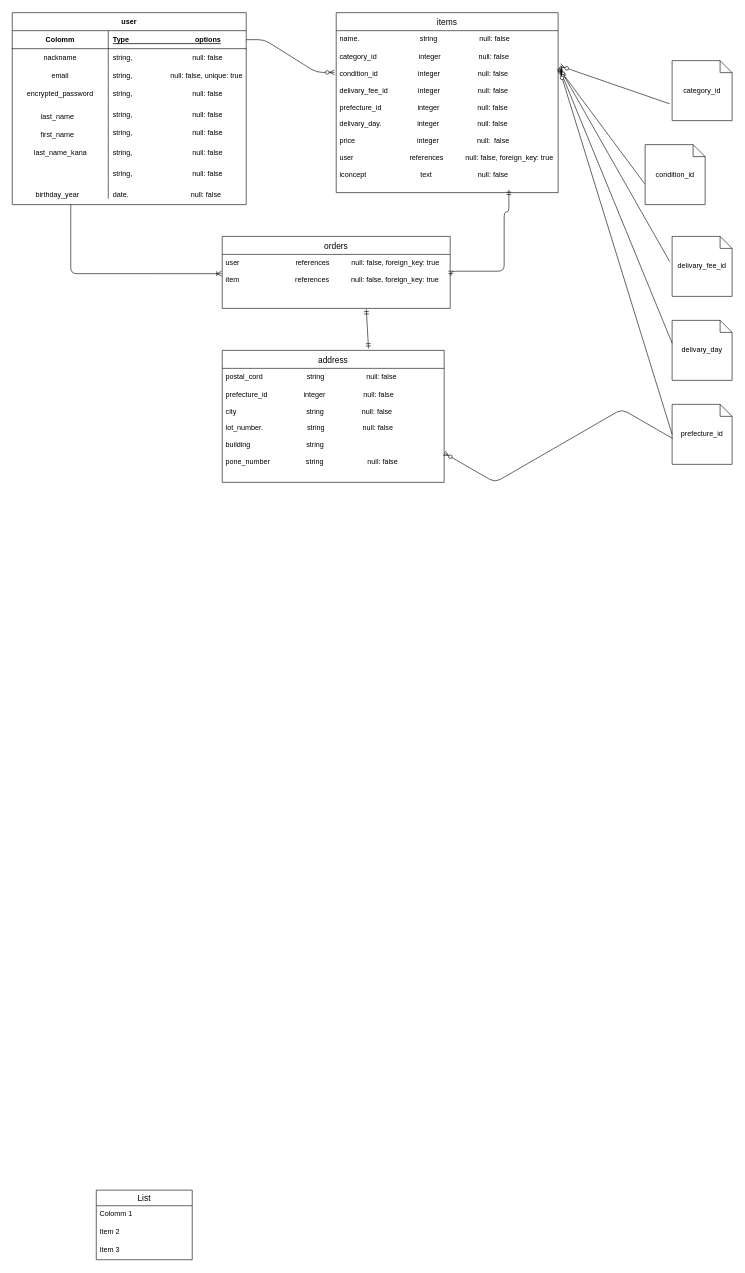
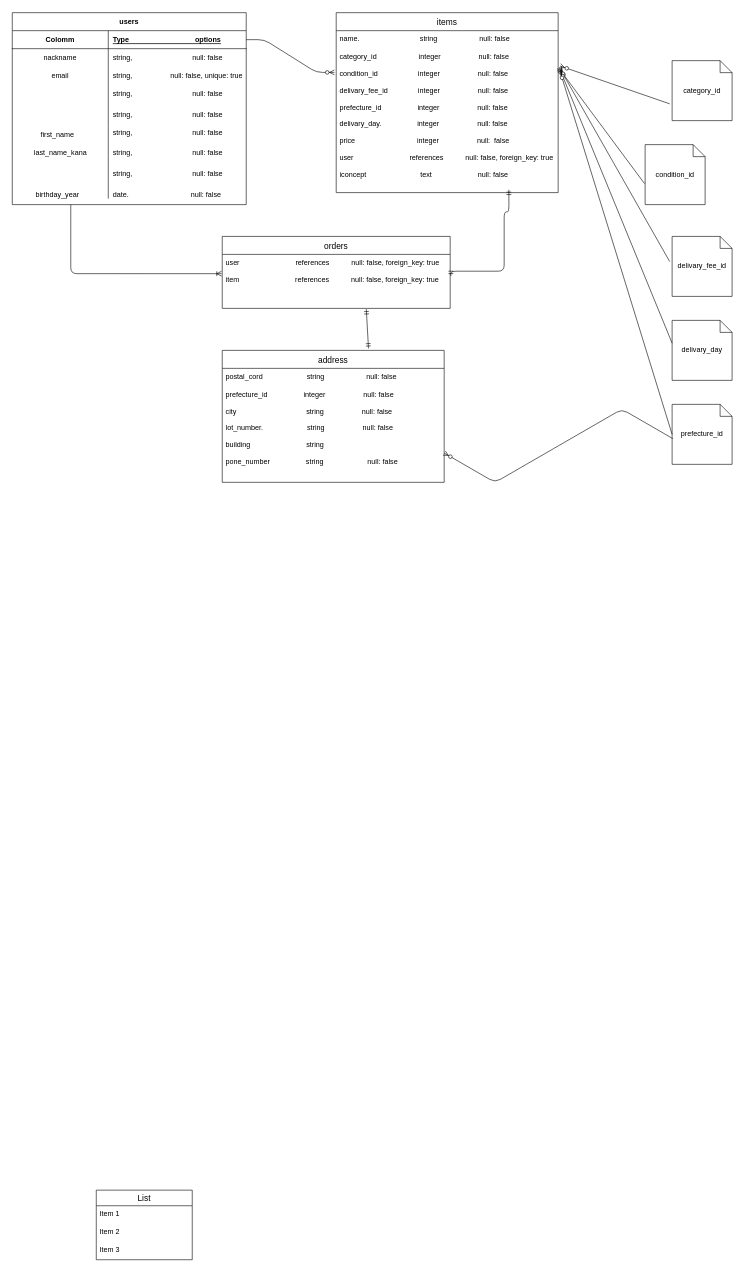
  <mxCell id="0" />
  <mxCell id="1" parent="0" />
  <mxCell id="2" value="List" style="swimlane;fontStyle=0;childLayout=stackLayout;horizontal=1;startSize=26;horizontalStack=0;resizeParent=1;resizeParentMax=0;resizeLast=0;collapsible=1;marginBottom=0;align=center;fontSize=14;" parent="1" vertex="1"><mxGeometry x="160" y="1983" width="160" height="116" as="geometry" /></mxCell>
- <mxCell id="3" value="Colomm 1" style="text;strokeColor=none;fillColor=none;spacingLeft=4;spacingRight=4;overflow=hidden;rotatable=0;points=[[0,0.5],[1,0.5]];portConstraint=eastwest;fontSize=12;" parent="2" vertex="1"><mxGeometry y="26" width="160" height="30" as="geometry" /></mxCell>
+ <mxCell id="3" value="Item 1" style="text;strokeColor=none;fillColor=none;spacingLeft=4;spacingRight=4;overflow=hidden;rotatable=0;points=[[0,0.5],[1,0.5]];portConstraint=eastwest;fontSize=12;" parent="2" vertex="1"><mxGeometry y="26" width="160" height="30" as="geometry" /></mxCell>
  <mxCell id="4" value="Item 2" style="text;strokeColor=none;fillColor=none;spacingLeft=4;spacingRight=4;overflow=hidden;rotatable=0;points=[[0,0.5],[1,0.5]];portConstraint=eastwest;fontSize=12;" parent="2" vertex="1"><mxGeometry y="56" width="160" height="30" as="geometry" /></mxCell>
  <mxCell id="5" value="Item 3" style="text;strokeColor=none;fillColor=none;spacingLeft=4;spacingRight=4;overflow=hidden;rotatable=0;points=[[0,0.5],[1,0.5]];portConstraint=eastwest;fontSize=12;" parent="2" vertex="1"><mxGeometry y="86" width="160" height="30" as="geometry" /></mxCell>
- <mxCell id="6" value="user" style="shape=table;startSize=30;container=1;collapsible=1;childLayout=tableLayout;fixedRows=1;rowLines=0;fontStyle=1;align=center;resizeLast=1;" parent="1" vertex="1"><mxGeometry x="20" y="20" width="390" height="320" as="geometry" /></mxCell>
+ <mxCell id="6" value="users" style="shape=table;startSize=30;container=1;collapsible=1;childLayout=tableLayout;fixedRows=1;rowLines=0;fontStyle=1;align=center;resizeLast=1;" parent="1" vertex="1"><mxGeometry x="20" y="20" width="390" height="320" as="geometry" /></mxCell>
  <mxCell id="7" value="" style="shape=partialRectangle;collapsible=0;dropTarget=0;pointerEvents=0;fillColor=none;top=0;left=0;bottom=1;right=0;points=[[0,0.5],[1,0.5]];portConstraint=eastwest;" parent="6" vertex="1"><mxGeometry y="30" width="390" height="30" as="geometry" /></mxCell>
  <mxCell id="8" value="Colomm" style="shape=partialRectangle;connectable=0;fillColor=none;top=0;left=0;bottom=0;right=0;fontStyle=1;overflow=hidden;" parent="7" vertex="1"><mxGeometry width="160" height="30" as="geometry" /></mxCell>
  <mxCell id="9" value="Type                                 options" style="shape=partialRectangle;connectable=0;fillColor=none;top=0;left=0;bottom=0;right=0;align=left;spacingLeft=6;fontStyle=5;overflow=hidden;" parent="7" vertex="1"><mxGeometry x="160" width="230" height="30" as="geometry" /></mxCell>
  <mxCell id="10" value="" style="shape=partialRectangle;collapsible=0;dropTarget=0;pointerEvents=0;fillColor=none;top=0;left=0;bottom=0;right=0;points=[[0,0.5],[1,0.5]];portConstraint=eastwest;" parent="6" vertex="1"><mxGeometry y="60" width="390" height="30" as="geometry" /></mxCell>
  <mxCell id="11" value="nackname" style="shape=partialRectangle;connectable=0;fillColor=none;top=0;left=0;bottom=0;right=0;editable=1;overflow=hidden;" parent="10" vertex="1"><mxGeometry width="160" height="30" as="geometry" /></mxCell>
  <mxCell id="12" value="string,                              null: false" style="shape=partialRectangle;connectable=0;fillColor=none;top=0;left=0;bottom=0;right=0;align=left;spacingLeft=6;overflow=hidden;" parent="10" vertex="1"><mxGeometry x="160" width="230" height="30" as="geometry" /></mxCell>
  <mxCell id="13" value="" style="shape=partialRectangle;collapsible=0;dropTarget=0;pointerEvents=0;fillColor=none;top=0;left=0;bottom=0;right=0;points=[[0,0.5],[1,0.5]];portConstraint=eastwest;" parent="6" vertex="1"><mxGeometry y="90" width="390" height="30" as="geometry" /></mxCell>
  <mxCell id="14" value="email" style="shape=partialRectangle;connectable=0;fillColor=none;top=0;left=0;bottom=0;right=0;editable=1;overflow=hidden;" parent="13" vertex="1"><mxGeometry width="160" height="30" as="geometry" /></mxCell>
  <mxCell id="15" value="string,                   null: false, unique: true" style="shape=partialRectangle;connectable=0;fillColor=none;top=0;left=0;bottom=0;right=0;align=left;spacingLeft=6;overflow=hidden;" parent="13" vertex="1"><mxGeometry x="160" width="230" height="30" as="geometry" /></mxCell>
  <mxCell id="16" value="" style="shape=partialRectangle;collapsible=0;dropTarget=0;pointerEvents=0;fillColor=none;top=0;left=0;bottom=0;right=0;points=[[0,0.5],[1,0.5]];portConstraint=eastwest;" parent="6" vertex="1"><mxGeometry y="120" width="390" height="30" as="geometry" /></mxCell>
- <mxCell id="17" value="encrypted_password" style="shape=partialRectangle;connectable=0;fillColor=none;top=0;left=0;bottom=0;right=0;editable=1;overflow=hidden;" parent="16" vertex="1"><mxGeometry width="160" height="30" as="geometry" /></mxCell>
  <mxCell id="18" value="string,                              null: false" style="shape=partialRectangle;connectable=0;fillColor=none;top=0;left=0;bottom=0;right=0;align=left;spacingLeft=6;overflow=hidden;" parent="16" vertex="1"><mxGeometry x="160" width="230" height="30" as="geometry" /></mxCell>
  <mxCell id="19" value="" style="shape=partialRectangle;collapsible=0;dropTarget=0;pointerEvents=0;fillColor=none;top=0;left=0;bottom=0;right=0;points=[[0,0.5],[1,0.5]];portConstraint=eastwest;" parent="6" vertex="1"><mxGeometry y="150" width="390" height="40" as="geometry" /></mxCell>
  <mxCell id="20" value="" style="shape=partialRectangle;connectable=0;fillColor=none;top=0;left=0;bottom=0;right=0;editable=1;overflow=hidden;" parent="19" vertex="1"><mxGeometry width="160" height="40" as="geometry" /></mxCell>
  <mxCell id="21" value="string,                              null: false" style="shape=partialRectangle;connectable=0;fillColor=none;top=0;left=0;bottom=0;right=0;align=left;spacingLeft=6;overflow=hidden;" parent="19" vertex="1"><mxGeometry x="160" width="230" height="40" as="geometry" /></mxCell>
  <mxCell id="22" value="" style="shape=partialRectangle;collapsible=0;dropTarget=0;pointerEvents=0;fillColor=none;top=0;left=0;bottom=0;right=0;points=[[0,0.5],[1,0.5]];portConstraint=eastwest;" parent="6" vertex="1"><mxGeometry y="190" width="390" height="20" as="geometry" /></mxCell>
  <mxCell id="23" value="" style="shape=partialRectangle;connectable=0;fillColor=none;top=0;left=0;bottom=0;right=0;editable=1;overflow=hidden;" parent="22" vertex="1"><mxGeometry width="160" height="20" as="geometry" /></mxCell>
  <mxCell id="24" value="string,                              null: false" style="shape=partialRectangle;connectable=0;fillColor=none;top=0;left=0;bottom=0;right=0;align=left;spacingLeft=6;overflow=hidden;" parent="22" vertex="1"><mxGeometry x="160" width="230" height="20" as="geometry" /></mxCell>
  <mxCell id="25" value="" style="shape=partialRectangle;collapsible=0;dropTarget=0;pointerEvents=0;fillColor=none;top=0;left=0;bottom=0;right=0;points=[[0,0.5],[1,0.5]];portConstraint=eastwest;" parent="6" vertex="1"><mxGeometry y="210" width="390" height="30" as="geometry" /></mxCell>
  <mxCell id="26" value="" style="shape=partialRectangle;connectable=0;fillColor=none;top=0;left=0;bottom=0;right=0;editable=1;overflow=hidden;" parent="25" vertex="1"><mxGeometry width="160" height="30" as="geometry" /></mxCell>
  <mxCell id="27" value="&#10;string,                              null: false" style="shape=partialRectangle;connectable=0;fillColor=none;top=0;left=0;bottom=0;right=0;align=left;spacingLeft=6;overflow=hidden;" parent="25" vertex="1"><mxGeometry x="160" width="230" height="30" as="geometry" /></mxCell>
  <mxCell id="28" value="" style="shape=partialRectangle;collapsible=0;dropTarget=0;pointerEvents=0;fillColor=none;top=0;left=0;bottom=0;right=0;points=[[0,0.5],[1,0.5]];portConstraint=eastwest;" parent="6" vertex="1"><mxGeometry y="240" width="390" height="40" as="geometry" /></mxCell>
  <mxCell id="29" value="" style="shape=partialRectangle;connectable=0;fillColor=none;top=0;left=0;bottom=0;right=0;editable=1;overflow=hidden;" parent="28" vertex="1"><mxGeometry width="160" height="40" as="geometry" /></mxCell>
  <mxCell id="30" value="&#10;string,                              null: false" style="shape=partialRectangle;connectable=0;fillColor=none;top=0;left=0;bottom=0;right=0;align=left;spacingLeft=6;overflow=hidden;" parent="28" vertex="1"><mxGeometry x="160" width="230" height="40" as="geometry" /></mxCell>
  <mxCell id="31" value="" style="shape=partialRectangle;collapsible=0;dropTarget=0;pointerEvents=0;fillColor=none;top=0;left=0;bottom=0;right=0;points=[[0,0.5],[1,0.5]];portConstraint=eastwest;" parent="6" vertex="1"><mxGeometry y="280" width="390" height="30" as="geometry" /></mxCell>
  <mxCell id="32" value="" style="shape=partialRectangle;connectable=0;fillColor=none;top=0;left=0;bottom=0;right=0;editable=1;overflow=hidden;" parent="31" vertex="1"><mxGeometry width="160" height="30" as="geometry" /></mxCell>
  <mxCell id="33" value="&#10;date.                               null: false" style="shape=partialRectangle;connectable=0;fillColor=none;top=0;left=0;bottom=0;right=0;align=left;spacingLeft=6;overflow=hidden;" parent="31" vertex="1"><mxGeometry x="160" width="230" height="30" as="geometry" /></mxCell>
- <mxCell id="34" value="last_name" style="text;html=1;align=center;verticalAlign=middle;resizable=0;points=[];autosize=1;strokeColor=none;" parent="1" vertex="1"><mxGeometry x="60" y="183" width="70" height="20" as="geometry" /></mxCell>
  <mxCell id="35" value="first_name" style="text;html=1;align=center;verticalAlign=middle;resizable=0;points=[];autosize=1;strokeColor=none;" parent="1" vertex="1"><mxGeometry x="60" y="213" width="70" height="20" as="geometry" /></mxCell>
  <mxCell id="36" value="last_name_kana" style="text;html=1;align=center;verticalAlign=middle;resizable=0;points=[];autosize=1;strokeColor=none;" parent="1" vertex="1"><mxGeometry x="50" y="243" width="100" height="20" as="geometry" /></mxCell>
  <mxCell id="37" value="birthday_year" style="text;html=1;align=center;verticalAlign=middle;resizable=0;points=[];autosize=1;strokeColor=none;" parent="1" vertex="1"><mxGeometry x="50" y="313" width="90" height="20" as="geometry" /></mxCell>
  <mxCell id="38" value="items" style="swimlane;fontStyle=0;childLayout=stackLayout;horizontal=1;startSize=30;horizontalStack=0;resizeParent=1;resizeParentMax=0;resizeLast=0;collapsible=1;marginBottom=0;align=center;fontSize=14;" parent="1" vertex="1"><mxGeometry x="560" y="20" width="370" height="300" as="geometry" /></mxCell>
  <mxCell id="39" value="name.    　　                   string                     null: false" style="text;strokeColor=none;fillColor=none;spacingLeft=4;spacingRight=4;overflow=hidden;rotatable=0;points=[[0,0.5],[1,0.5]];portConstraint=eastwest;fontSize=12;" parent="38" vertex="1"><mxGeometry y="30" width="370" height="30" as="geometry" /></mxCell>
  <mxCell id="40" value="category_id                     integer                   null: false&#10;&#10;condition_id                    integer                   null: false&#10; &#10;delivary_fee_id               integer                   null: false&#10;&#10;prefecture_id                  integer                   null: false&#10;&#10;delivary_day.                  integer                   null: false&#10;&#10;price                               integer                   null:  false&#10;&#10;user                            references           null: false, foreign_key: true&#10;&#10;iconcept                           text                       null: false" style="text;strokeColor=none;fillColor=none;spacingLeft=4;spacingRight=4;overflow=hidden;rotatable=0;points=[[0,0.5],[1,0.5]];portConstraint=eastwest;fontSize=12;" parent="38" vertex="1"><mxGeometry y="60" width="370" height="240" as="geometry" /></mxCell>
  <mxCell id="41" value="orders" style="swimlane;fontStyle=0;childLayout=stackLayout;horizontal=1;startSize=30;horizontalStack=0;resizeParent=1;resizeParentMax=0;resizeLast=0;collapsible=1;marginBottom=0;align=center;fontSize=14;" parent="1" vertex="1"><mxGeometry x="370" y="393" width="380" height="120" as="geometry" /></mxCell>
  <mxCell id="42" value="user                            references           null: false, foreign_key: true&#10;&#10;item                            references           null: false, foreign_key: true&#10;&#10;" style="text;strokeColor=none;fillColor=none;spacingLeft=4;spacingRight=4;overflow=hidden;rotatable=0;points=[[0,0.5],[1,0.5]];portConstraint=eastwest;fontSize=12;" parent="41" vertex="1"><mxGeometry y="30" width="380" height="90" as="geometry" /></mxCell>
  <mxCell id="43" value="address" style="swimlane;fontStyle=0;childLayout=stackLayout;horizontal=1;startSize=30;horizontalStack=0;resizeParent=1;resizeParentMax=0;resizeLast=0;collapsible=1;marginBottom=0;align=center;fontSize=14;" parent="1" vertex="1"><mxGeometry x="370" y="583" width="370" height="220" as="geometry" /></mxCell>
  <mxCell id="44" value="postal_cord                      string                     null: false" style="text;strokeColor=none;fillColor=none;spacingLeft=4;spacingRight=4;overflow=hidden;rotatable=0;points=[[0,0.5],[1,0.5]];portConstraint=eastwest;fontSize=12;" parent="43" vertex="1"><mxGeometry y="30" width="370" height="30" as="geometry" /></mxCell>
  <mxCell id="45" value="prefecture_id                  integer                   null: false&#10;&#10;city                                   string                   null: false&#10; &#10;lot_number.                      string                   null: false&#10;&#10;building                            string                   &#10;&#10;pone_number                  string                      null: false" style="text;strokeColor=none;fillColor=none;spacingLeft=4;spacingRight=4;overflow=hidden;rotatable=0;points=[[0,0.5],[1,0.5]];portConstraint=eastwest;fontSize=12;" parent="43" vertex="1"><mxGeometry y="60" width="370" height="160" as="geometry" /></mxCell>
  <mxCell id="46" value="&lt;span style=&quot;text-align: left&quot;&gt;category_id&lt;/span&gt;" style="shape=note;size=20;whiteSpace=wrap;html=1;" parent="1" vertex="1"><mxGeometry x="1120" y="100" width="100" height="100" as="geometry" /></mxCell>
  <mxCell id="47" value="&lt;span style=&quot;text-align: left&quot;&gt;condition_id&lt;/span&gt;" style="shape=note;size=20;whiteSpace=wrap;html=1;" parent="1" vertex="1"><mxGeometry x="1075" y="240" width="100" height="100" as="geometry" /></mxCell>
  <mxCell id="48" value="&lt;span style=&quot;text-align: left&quot;&gt;delivary_fee_id&lt;/span&gt;" style="shape=note;size=20;whiteSpace=wrap;html=1;" parent="1" vertex="1"><mxGeometry x="1120" y="393" width="100" height="100" as="geometry" /></mxCell>
  <mxCell id="49" value="&lt;span style=&quot;text-align: left&quot;&gt;prefecture_id&lt;/span&gt;" style="shape=note;size=20;whiteSpace=wrap;html=1;" parent="1" vertex="1"><mxGeometry x="1120" y="673" width="100" height="100" as="geometry" /></mxCell>
  <mxCell id="50" value="&lt;span style=&quot;text-align: left&quot;&gt;delivary_day&lt;/span&gt;" style="shape=note;size=20;whiteSpace=wrap;html=1;" parent="1" vertex="1"><mxGeometry x="1120" y="533" width="100" height="100" as="geometry" /></mxCell>
  <mxCell id="51" value="" style="fontSize=12;html=1;endArrow=ERzeroToMany;endFill=1;elbow=vertical;entryX=1.008;entryY=0.12;entryDx=0;entryDy=0;entryPerimeter=0;exitX=-0.04;exitY=0.72;exitDx=0;exitDy=0;exitPerimeter=0;" parent="1" source="46" target="40" edge="1"><mxGeometry width="100" height="100" relative="1" as="geometry"><mxPoint x="978.3" y="253" as="sourcePoint" /><mxPoint x="1078.3" y="153" as="targetPoint" /></mxGeometry></mxCell>
  <mxCell id="52" value="" style="fontSize=12;html=1;endArrow=ERzeroToMany;endFill=1;elbow=vertical;exitX=-0.01;exitY=0.65;exitDx=0;exitDy=0;exitPerimeter=0;entryX=1.005;entryY=0.14;entryDx=0;entryDy=0;entryPerimeter=0;" parent="1" source="47" target="40" edge="1"><mxGeometry width="100" height="100" relative="1" as="geometry"><mxPoint x="1040" y="323" as="sourcePoint" /><mxPoint x="950" y="103" as="targetPoint" /></mxGeometry></mxCell>
  <mxCell id="53" value="" style="fontSize=12;html=1;endArrow=ERzeroToMany;endFill=1;elbow=vertical;exitX=-0.04;exitY=0.42;exitDx=0;exitDy=0;exitPerimeter=0;entryX=1.005;entryY=0.13;entryDx=0;entryDy=0;entryPerimeter=0;" parent="1" source="48" target="40" edge="1"><mxGeometry width="100" height="100" relative="1" as="geometry"><mxPoint x="940" y="423" as="sourcePoint" /><mxPoint x="1040" y="323" as="targetPoint" /></mxGeometry></mxCell>
  <mxCell id="54" value="" style="fontSize=12;html=1;endArrow=ERzeroToMany;endFill=1;exitX=0;exitY=0.38;exitDx=0;exitDy=0;exitPerimeter=0;entryX=1.008;entryY=0.145;entryDx=0;entryDy=0;entryPerimeter=0;" parent="1" source="50" target="40" edge="1"><mxGeometry width="100" height="100" relative="1" as="geometry"><mxPoint x="940" y="423" as="sourcePoint" /><mxPoint x="1040" y="323" as="targetPoint" /></mxGeometry></mxCell>
  <mxCell id="55" value="" style="fontSize=12;html=1;endArrow=ERzeroToMany;endFill=1;exitX=0;exitY=0.5;exitDx=0;exitDy=0;exitPerimeter=0;entryX=1.008;entryY=0.155;entryDx=0;entryDy=0;entryPerimeter=0;" parent="1" source="49" target="40" edge="1"><mxGeometry width="100" height="100" relative="1" as="geometry"><mxPoint x="950" y="543" as="sourcePoint" /><mxPoint x="1050" y="443" as="targetPoint" /></mxGeometry></mxCell>
  <mxCell id="56" value="" style="edgeStyle=isometricEdgeStyle;fontSize=12;html=1;endArrow=ERzeroToMany;endFill=1;elbow=vertical;exitX=0.01;exitY=0.57;exitDx=0;exitDy=0;exitPerimeter=0;entryX=1;entryY=0.695;entryDx=0;entryDy=0;entryPerimeter=0;" parent="1" source="49" target="45" edge="1"><mxGeometry width="100" height="100" relative="1" as="geometry"><mxPoint x="870" y="703" as="sourcePoint" /><mxPoint x="970" y="603" as="targetPoint" /></mxGeometry></mxCell>
  <mxCell id="57" value="" style="fontSize=12;html=1;endArrow=ERmandOne;startArrow=ERmandOne;entryX=0.632;entryY=1.014;entryDx=0;entryDy=0;entryPerimeter=0;exitX=0.659;exitY=-0.015;exitDx=0;exitDy=0;exitPerimeter=0;" parent="1" source="43" target="42" edge="1"><mxGeometry width="100" height="100" relative="1" as="geometry"><mxPoint x="610" y="573" as="sourcePoint" /><mxPoint x="930" y="603" as="targetPoint" /><Array as="points" /></mxGeometry></mxCell>
  <mxCell id="58" value="" style="fontSize=12;html=1;endArrow=ERmandOne;startArrow=ERmandOne;entryX=0.778;entryY=0.98;entryDx=0;entryDy=0;entryPerimeter=0;exitX=1.003;exitY=0.4;exitDx=0;exitDy=0;exitPerimeter=0;edgeStyle=orthogonalEdgeStyle;" parent="1" source="42" target="40" edge="1"><mxGeometry width="100" height="100" relative="1" as="geometry"><mxPoint x="670" y="703" as="sourcePoint" /><mxPoint x="770" y="603" as="targetPoint" /><Array as="points"><mxPoint x="840" y="451" /><mxPoint x="840" y="352" /><mxPoint x="848" y="352" /></Array></mxGeometry></mxCell>
  <mxCell id="59" value="" style="edgeStyle=orthogonalEdgeStyle;fontSize=12;html=1;endArrow=ERoneToMany;entryX=-0.003;entryY=0.357;entryDx=0;entryDy=0;entryPerimeter=0;exitX=0.25;exitY=1;exitDx=0;exitDy=0;" parent="1" source="6" target="42" edge="1"><mxGeometry width="100" height="100" relative="1" as="geometry"><mxPoint x="60" y="343" as="sourcePoint" /><mxPoint x="400" y="413" as="targetPoint" /></mxGeometry></mxCell>
  <mxCell id="60" value="" style="edgeStyle=entityRelationEdgeStyle;fontSize=12;html=1;endArrow=ERzeroToMany;endFill=1;entryX=-0.008;entryY=0.165;entryDx=0;entryDy=0;entryPerimeter=0;exitX=1;exitY=0.5;exitDx=0;exitDy=0;" parent="1" source="7" target="40" edge="1"><mxGeometry width="100" height="100" relative="1" as="geometry"><mxPoint x="300" y="263" as="sourcePoint" /><mxPoint x="400" y="163" as="targetPoint" /></mxGeometry></mxCell>
